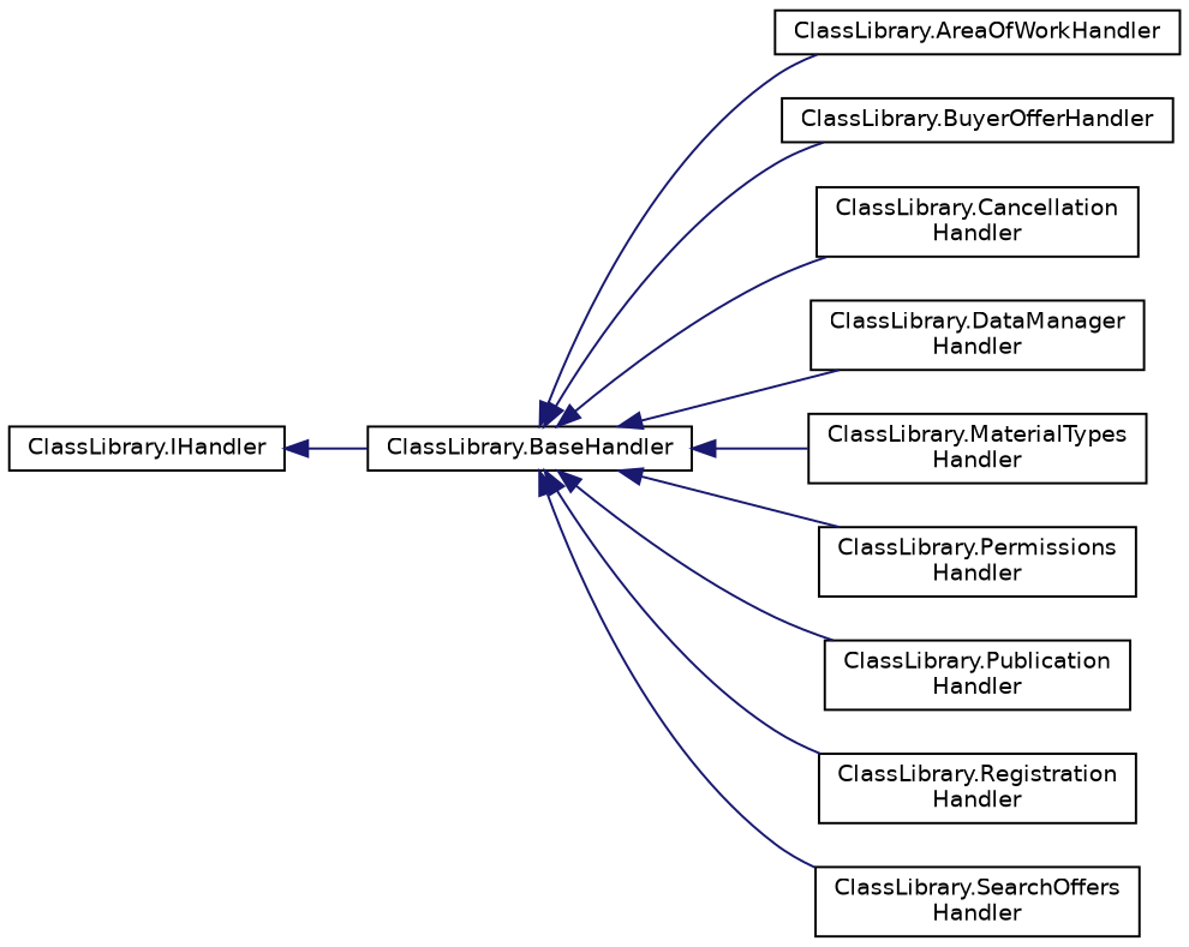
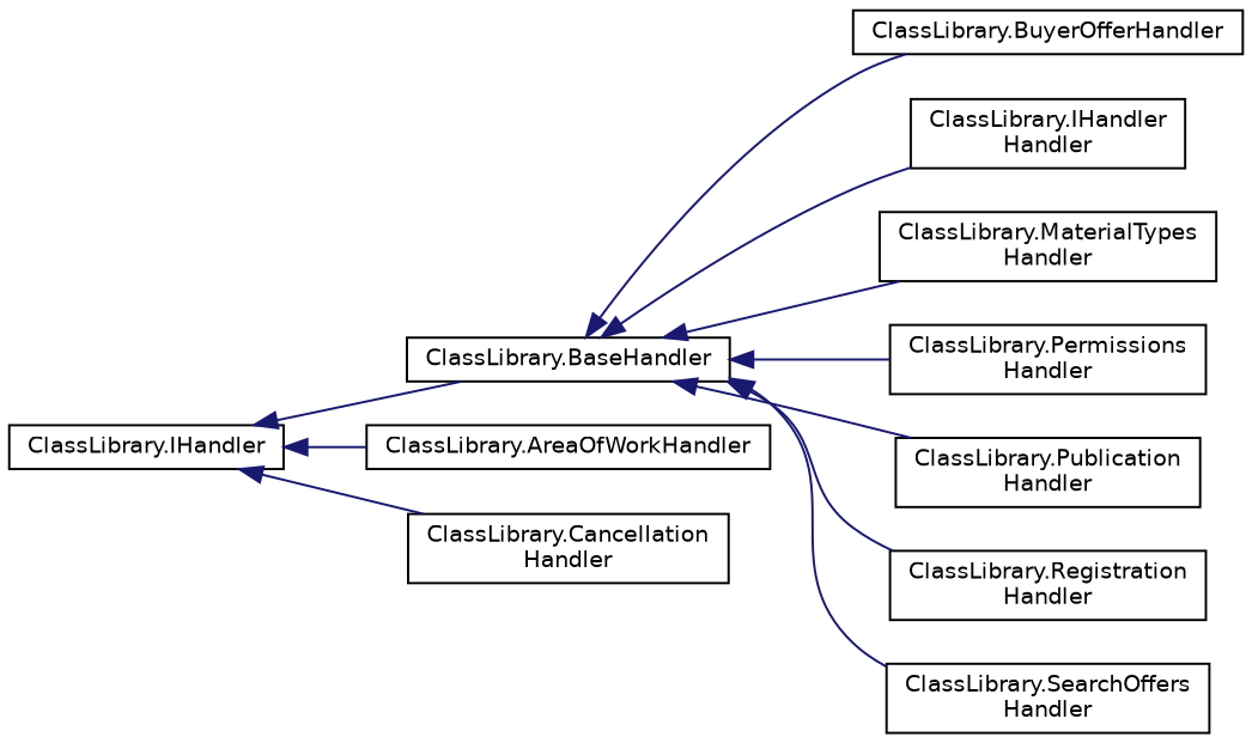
  digraph {
    rankdir=LR
    node [color=black fillcolor=white fontname=Helvetica fontsize=10 shape=record style=filled]
    edge [color=midnightblue dir=back fontname=Helvetica fontsize=10 labelfontname=Helvetica labelfontsize=10 style=solid]
    n1 [height=0.2 label="ClassLibrary.IHandler" width=0.4]
    n2 [height=0.2 label="ClassLibrary.BaseHandler" width=0.4]
    n3 [height=0.2 label="ClassLibrary.AreaOfWorkHandler" width=0.4]
    n4 [height=0.2 label="ClassLibrary.BuyerOfferHandler" width=0.4]
    n5 [height=0.2 label="ClassLibrary.Cancellation\lHandler" width=0.4]
-   n6 [height=0.2 label="ClassLibrary.DataManager\lHandler" width=0.4]
+   n6 [height=0.2 label="ClassLibrary.IHandler\lHandler" width=0.4]
    n7 [height=0.2 label="ClassLibrary.MaterialTypes\lHandler" width=0.4]
    n8 [height=0.2 label="ClassLibrary.Permissions\lHandler" width=0.4]
    n9 [height=0.2 label="ClassLibrary.Publication\lHandler" width=0.4]
    n10 [height=0.2 label="ClassLibrary.Registration\lHandler" width=0.4]
    n11 [height=0.2 label="ClassLibrary.SearchOffers\lHandler" width=0.4]
    n1 -> n2
-   n2 -> n3
+   n1 -> n3
    n2 -> n4
-   n2 -> n5
+   n1 -> n5
    n2 -> n6
    n2 -> n7
    n2 -> n8
    n2 -> n9
    n2 -> n10
    n2 -> n11
  }
